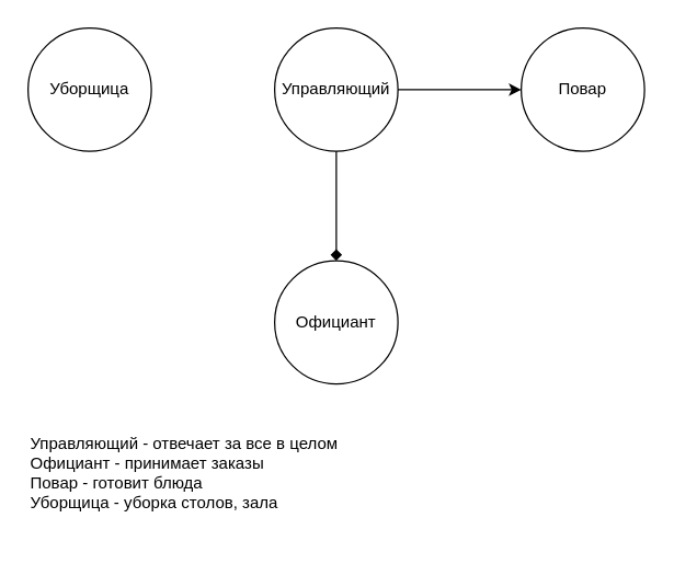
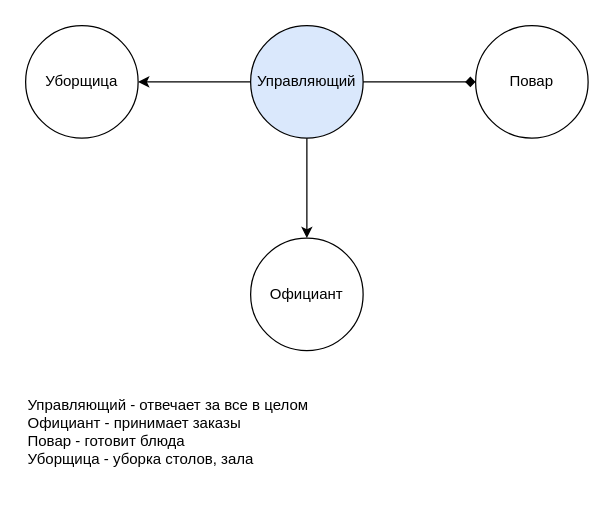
  <mxCell id="0" />
  <mxCell id="1" parent="0" />
- <mxCell id="2" value="Управляющий" style="ellipse;whiteSpace=wrap;html=1;aspect=fixed;" vertex="1" parent="1"><mxGeometry x="200" y="20" width="90" height="90" as="geometry" /></mxCell>
+ <mxCell id="2" value="Управляющий" style="ellipse;whiteSpace=wrap;html=1;aspect=fixed;fillColor=#dae8fc;" vertex="1" parent="1"><mxGeometry x="200" y="20" width="90" height="90" as="geometry" /></mxCell>
  <mxCell id="3" value="Повар" style="ellipse;whiteSpace=wrap;html=1;aspect=fixed;" vertex="1" parent="1"><mxGeometry x="380" y="20" width="90" height="90" as="geometry" /></mxCell>
  <mxCell id="4" value="Официант" style="ellipse;whiteSpace=wrap;html=1;aspect=fixed;" vertex="1" parent="1"><mxGeometry x="200" y="190" width="90" height="90" as="geometry" /></mxCell>
  <mxCell id="5" value="Уборщица" style="ellipse;whiteSpace=wrap;html=1;aspect=fixed;" vertex="1" parent="1"><mxGeometry x="20" y="20" width="90" height="90" as="geometry" /></mxCell>
- <mxCell id="6" value="" style="endArrow=diamond;html=1;exitX=0.5;exitY=1;exitDx=0;exitDy=0;entryX=0.5;entryY=0;entryDx=0;entryDy=0;" edge="1" parent="1" source="2" target="4"><mxGeometry width="50" height="50" relative="1" as="geometry"><mxPoint x="230" y="370" as="sourcePoint" /><mxPoint x="280" y="320" as="targetPoint" /></mxGeometry></mxCell>
- <mxCell id="7" value="" style="endArrow=classic;html=1;exitX=1;exitY=0.5;exitDx=0;exitDy=0;entryX=0;entryY=0.5;entryDx=0;entryDy=0;" edge="1" parent="1" source="2" target="3"><mxGeometry width="50" height="50" relative="1" as="geometry"><mxPoint x="230" y="370" as="sourcePoint" /><mxPoint x="280" y="320" as="targetPoint" /></mxGeometry></mxCell>
+ <mxCell id="6" value="" style="endArrow=classic;html=1;exitX=0.5;exitY=1;exitDx=0;exitDy=0;entryX=0.5;entryY=0;entryDx=0;entryDy=0;" edge="1" parent="1" source="2" target="4"><mxGeometry width="50" height="50" relative="1" as="geometry"><mxPoint x="230" y="370" as="sourcePoint" /><mxPoint x="280" y="320" as="targetPoint" /></mxGeometry></mxCell>
+ <mxCell id="7" value="" style="endArrow=diamond;html=1;exitX=1;exitY=0.5;exitDx=0;exitDy=0;entryX=0;entryY=0.5;entryDx=0;entryDy=0;" edge="1" parent="1" source="2" target="3"><mxGeometry width="50" height="50" relative="1" as="geometry"><mxPoint x="230" y="370" as="sourcePoint" /><mxPoint x="280" y="320" as="targetPoint" /></mxGeometry></mxCell>
+ <mxCell id="8" value="" style="endArrow=classic;html=1;exitX=0;exitY=0.5;exitDx=0;exitDy=0;" edge="1" parent="1" source="2" target="5"><mxGeometry width="50" height="50" relative="1" as="geometry"><mxPoint x="230" y="370" as="sourcePoint" /><mxPoint x="280" y="320" as="targetPoint" /></mxGeometry></mxCell>
  <mxCell id="9" value="Управляющий - отвечает за все в целом&lt;br&gt;Официант - принимает заказы&lt;br&gt;Повар - готовит блюда&lt;br&gt;Уборщица - уборка столов, зала" style="text;html=1;strokeColor=none;fillColor=none;align=left;verticalAlign=top;whiteSpace=wrap;rounded=0;" vertex="1" parent="1"><mxGeometry x="20" y="310" width="250" height="80" as="geometry" /></mxCell>
